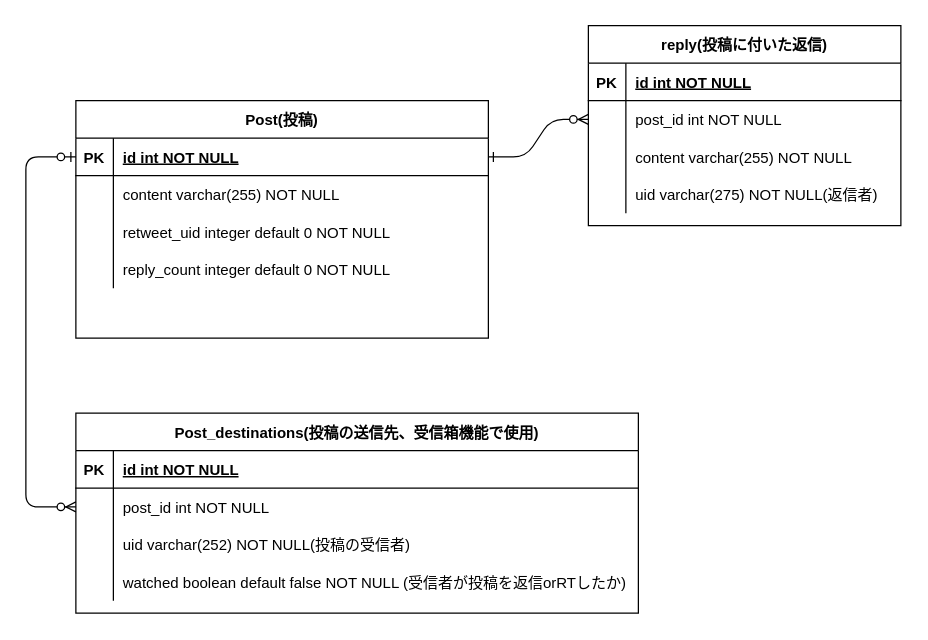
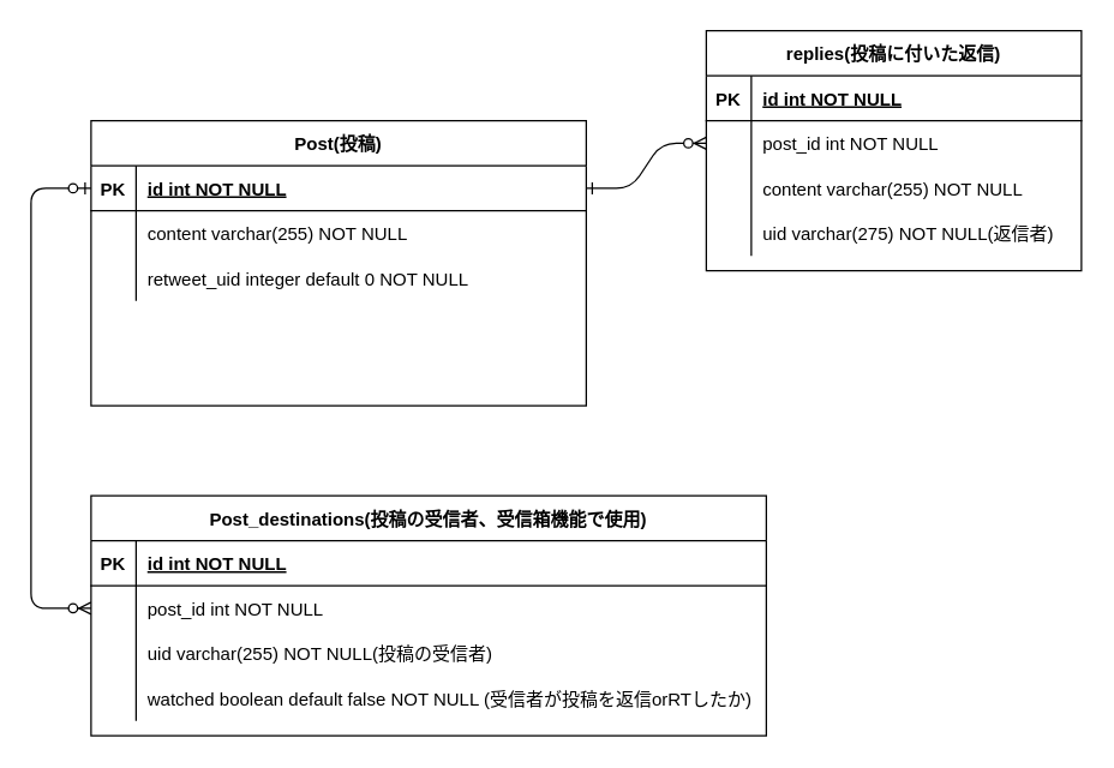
  <mxCell id="0" />
  <mxCell id="1" parent="0" />
  <mxCell id="2" value="" style="edgeStyle=entityRelationEdgeStyle;endArrow=ERzeroToMany;startArrow=ERone;endFill=1;startFill=0;" parent="1" source="16" target="7" edge="1"><mxGeometry width="100" height="100" relative="1" as="geometry"><mxPoint x="300" y="630" as="sourcePoint" /><mxPoint x="400" y="530" as="targetPoint" /></mxGeometry></mxCell>
- <mxCell id="3" value="reply(投稿に付いた返信)" style="shape=table;startSize=30;container=1;collapsible=1;childLayout=tableLayout;fixedRows=1;rowLines=0;fontStyle=1;align=center;resizeLast=1;" parent="1" vertex="1"><mxGeometry x="470" y="20" width="250" height="160" as="geometry" /></mxCell>
+ <mxCell id="3" value="replies(投稿に付いた返信)" style="shape=table;startSize=30;container=1;collapsible=1;childLayout=tableLayout;fixedRows=1;rowLines=0;fontStyle=1;align=center;resizeLast=1;" parent="1" vertex="1"><mxGeometry x="470" y="20" width="250" height="160" as="geometry" /></mxCell>
  <mxCell id="4" value="" style="shape=partialRectangle;collapsible=0;dropTarget=0;pointerEvents=0;fillColor=none;points=[[0,0.5],[1,0.5]];portConstraint=eastwest;top=0;left=0;right=0;bottom=1;" parent="3" vertex="1"><mxGeometry y="30" width="250" height="30" as="geometry" /></mxCell>
  <mxCell id="5" value="PK" style="shape=partialRectangle;overflow=hidden;connectable=0;fillColor=none;top=0;left=0;bottom=0;right=0;fontStyle=1;" parent="4" vertex="1"><mxGeometry width="30" height="30" as="geometry" /></mxCell>
  <mxCell id="6" value="id int NOT NULL" style="shape=partialRectangle;overflow=hidden;connectable=0;fillColor=none;top=0;left=0;bottom=0;right=0;align=left;spacingLeft=6;fontStyle=5;" parent="4" vertex="1"><mxGeometry x="30" width="220" height="30" as="geometry" /></mxCell>
  <mxCell id="7" value="" style="shape=partialRectangle;collapsible=0;dropTarget=0;pointerEvents=0;fillColor=none;points=[[0,0.5],[1,0.5]];portConstraint=eastwest;top=0;left=0;right=0;bottom=0;" parent="3" vertex="1"><mxGeometry y="60" width="250" height="30" as="geometry" /></mxCell>
  <mxCell id="8" value="post_id int NOT NULL" style="shape=partialRectangle;overflow=hidden;connectable=0;fillColor=none;top=0;left=0;bottom=0;right=0;align=left;spacingLeft=6;" parent="7" vertex="1"><mxGeometry x="30" width="220" height="30" as="geometry" /></mxCell>
  <mxCell id="9" value="" style="shape=partialRectangle;collapsible=0;dropTarget=0;pointerEvents=0;fillColor=none;points=[[0,0.5],[1,0.5]];portConstraint=eastwest;top=0;left=0;right=0;bottom=0;" parent="3" vertex="1"><mxGeometry y="90" width="250" height="30" as="geometry" /></mxCell>
  <mxCell id="10" value="" style="shape=partialRectangle;overflow=hidden;connectable=0;fillColor=none;top=0;left=0;bottom=0;right=0;" parent="9" vertex="1"><mxGeometry width="30" height="30" as="geometry" /></mxCell>
  <mxCell id="11" value="content varchar(255) NOT NULL" style="shape=partialRectangle;overflow=hidden;connectable=0;fillColor=none;top=0;left=0;bottom=0;right=0;align=left;spacingLeft=6;" parent="9" vertex="1"><mxGeometry x="30" width="220" height="30" as="geometry" /></mxCell>
  <mxCell id="12" style="shape=partialRectangle;collapsible=0;dropTarget=0;pointerEvents=0;fillColor=none;points=[[0,0.5],[1,0.5]];portConstraint=eastwest;top=0;left=0;right=0;bottom=0;" vertex="1" parent="3"><mxGeometry y="120" width="250" height="30" as="geometry" /></mxCell>
  <mxCell id="13" style="shape=partialRectangle;overflow=hidden;connectable=0;fillColor=none;top=0;left=0;bottom=0;right=0;" vertex="1" parent="12"><mxGeometry width="30" height="30" as="geometry" /></mxCell>
  <mxCell id="14" value="uid varchar(275) NOT NULL(返信者)" style="shape=partialRectangle;overflow=hidden;connectable=0;fillColor=none;top=0;left=0;bottom=0;right=0;align=left;spacingLeft=6;" vertex="1" parent="12"><mxGeometry x="30" width="220" height="30" as="geometry" /></mxCell>
  <mxCell id="15" value="Post(投稿)" style="shape=table;startSize=30;container=1;collapsible=1;childLayout=tableLayout;fixedRows=1;rowLines=0;fontStyle=1;align=center;resizeLast=1;" parent="1" vertex="1"><mxGeometry x="60" y="80" width="330" height="190" as="geometry" /></mxCell>
  <mxCell id="16" value="" style="shape=partialRectangle;collapsible=0;dropTarget=0;pointerEvents=0;fillColor=none;points=[[0,0.5],[1,0.5]];portConstraint=eastwest;top=0;left=0;right=0;bottom=1;" parent="15" vertex="1"><mxGeometry y="30" width="330" height="30" as="geometry" /></mxCell>
  <mxCell id="17" value="PK" style="shape=partialRectangle;overflow=hidden;connectable=0;fillColor=none;top=0;left=0;bottom=0;right=0;fontStyle=1;" parent="16" vertex="1"><mxGeometry width="30" height="30" as="geometry" /></mxCell>
  <mxCell id="18" value="id int NOT NULL" style="shape=partialRectangle;overflow=hidden;connectable=0;fillColor=none;top=0;left=0;bottom=0;right=0;align=left;spacingLeft=6;fontStyle=5;" parent="16" vertex="1"><mxGeometry x="30" width="300" height="30" as="geometry" /></mxCell>
  <mxCell id="19" value="" style="shape=partialRectangle;collapsible=0;dropTarget=0;pointerEvents=0;fillColor=none;points=[[0,0.5],[1,0.5]];portConstraint=eastwest;top=0;left=0;right=0;bottom=0;" parent="15" vertex="1"><mxGeometry y="60" width="330" height="30" as="geometry" /></mxCell>
  <mxCell id="20" value="" style="shape=partialRectangle;overflow=hidden;connectable=0;fillColor=none;top=0;left=0;bottom=0;right=0;" parent="19" vertex="1"><mxGeometry width="30" height="30" as="geometry" /></mxCell>
  <mxCell id="21" value="content varchar(255) NOT NULL" style="shape=partialRectangle;overflow=hidden;connectable=0;fillColor=none;top=0;left=0;bottom=0;right=0;align=left;spacingLeft=6;" parent="19" vertex="1"><mxGeometry x="30" width="300" height="30" as="geometry" /></mxCell>
  <mxCell id="22" style="shape=partialRectangle;collapsible=0;dropTarget=0;pointerEvents=0;fillColor=none;points=[[0,0.5],[1,0.5]];portConstraint=eastwest;top=0;left=0;right=0;bottom=0;" vertex="1" parent="15"><mxGeometry y="90" width="330" height="30" as="geometry" /></mxCell>
  <mxCell id="23" style="shape=partialRectangle;overflow=hidden;connectable=0;fillColor=none;top=0;left=0;bottom=0;right=0;" vertex="1" parent="22"><mxGeometry width="30" height="30" as="geometry" /></mxCell>
  <mxCell id="24" value="retweet_uid integer default 0 NOT NULL" style="shape=partialRectangle;overflow=hidden;connectable=0;fillColor=none;top=0;left=0;bottom=0;right=0;align=left;spacingLeft=6;" vertex="1" parent="22"><mxGeometry x="30" width="300" height="30" as="geometry" /></mxCell>
  <mxCell id="25" style="shape=partialRectangle;collapsible=0;dropTarget=0;pointerEvents=0;fillColor=none;points=[[0,0.5],[1,0.5]];portConstraint=eastwest;top=0;left=0;right=0;bottom=0;" vertex="1" parent="15"><mxGeometry y="120" width="330" height="30" as="geometry" /></mxCell>
  <mxCell id="26" style="shape=partialRectangle;overflow=hidden;connectable=0;fillColor=none;top=0;left=0;bottom=0;right=0;" vertex="1" parent="25"><mxGeometry width="30" height="30" as="geometry" /></mxCell>
- <mxCell id="27" value="reply_count integer default 0 NOT NULL" style="shape=partialRectangle;overflow=hidden;connectable=0;fillColor=none;top=0;left=0;bottom=0;right=0;align=left;spacingLeft=6;" vertex="1" parent="25"><mxGeometry x="30" width="300" height="30" as="geometry" /></mxCell>
  <mxCell id="28" style="shape=partialRectangle;collapsible=0;dropTarget=0;pointerEvents=0;fillColor=none;points=[[0,0.5],[1,0.5]];portConstraint=eastwest;top=0;left=0;right=0;bottom=0;" vertex="1" parent="15"><mxGeometry y="150" width="330" height="30" as="geometry" /></mxCell>
  <mxCell id="29" style="shape=partialRectangle;overflow=hidden;connectable=0;fillColor=none;top=0;left=0;bottom=0;right=0;" vertex="1" parent="28"><mxGeometry width="30" height="30" as="geometry" /></mxCell>
- <mxCell id="30" value="Post_destinations(投稿の送信先、受信箱機能で使用)" style="shape=table;startSize=30;container=1;collapsible=1;childLayout=tableLayout;fixedRows=1;rowLines=0;fontStyle=1;align=center;resizeLast=1;" vertex="1" parent="1"><mxGeometry x="60" y="330" width="450" height="160" as="geometry" /></mxCell>
+ <mxCell id="30" value="Post_destinations(投稿の受信者、受信箱機能で使用)" style="shape=table;startSize=30;container=1;collapsible=1;childLayout=tableLayout;fixedRows=1;rowLines=0;fontStyle=1;align=center;resizeLast=1;" vertex="1" parent="1"><mxGeometry x="60" y="330" width="450" height="160" as="geometry" /></mxCell>
  <mxCell id="31" value="" style="shape=partialRectangle;collapsible=0;dropTarget=0;pointerEvents=0;fillColor=none;top=0;left=0;bottom=1;right=0;points=[[0,0.5],[1,0.5]];portConstraint=eastwest;" vertex="1" parent="30"><mxGeometry y="30" width="450" height="30" as="geometry" /></mxCell>
  <mxCell id="32" value="PK" style="shape=partialRectangle;connectable=0;fillColor=none;top=0;left=0;bottom=0;right=0;fontStyle=1;overflow=hidden;" vertex="1" parent="31"><mxGeometry width="30" height="30" as="geometry" /></mxCell>
  <mxCell id="33" value="id int NOT NULL" style="shape=partialRectangle;connectable=0;fillColor=none;top=0;left=0;bottom=0;right=0;align=left;spacingLeft=6;fontStyle=5;overflow=hidden;" vertex="1" parent="31"><mxGeometry x="30" width="420" height="30" as="geometry" /></mxCell>
  <mxCell id="34" value="" style="shape=partialRectangle;collapsible=0;dropTarget=0;pointerEvents=0;fillColor=none;top=0;left=0;bottom=0;right=0;points=[[0,0.5],[1,0.5]];portConstraint=eastwest;" vertex="1" parent="30"><mxGeometry y="60" width="450" height="30" as="geometry" /></mxCell>
  <mxCell id="35" value="" style="shape=partialRectangle;connectable=0;fillColor=none;top=0;left=0;bottom=0;right=0;editable=1;overflow=hidden;" vertex="1" parent="34"><mxGeometry width="30" height="30" as="geometry" /></mxCell>
  <mxCell id="36" value="post_id int NOT NULL" style="shape=partialRectangle;connectable=0;fillColor=none;top=0;left=0;bottom=0;right=0;align=left;spacingLeft=6;overflow=hidden;" vertex="1" parent="34"><mxGeometry x="30" width="420" height="30" as="geometry" /></mxCell>
  <mxCell id="37" value="" style="shape=partialRectangle;collapsible=0;dropTarget=0;pointerEvents=0;fillColor=none;top=0;left=0;bottom=0;right=0;points=[[0,0.5],[1,0.5]];portConstraint=eastwest;" vertex="1" parent="30"><mxGeometry y="90" width="450" height="30" as="geometry" /></mxCell>
  <mxCell id="38" value="" style="shape=partialRectangle;connectable=0;fillColor=none;top=0;left=0;bottom=0;right=0;editable=1;overflow=hidden;" vertex="1" parent="37"><mxGeometry width="30" height="30" as="geometry" /></mxCell>
- <mxCell id="39" value="uid varchar(252) NOT NULL(投稿の受信者)" style="shape=partialRectangle;connectable=0;fillColor=none;top=0;left=0;bottom=0;right=0;align=left;spacingLeft=6;overflow=hidden;" vertex="1" parent="37"><mxGeometry x="30" width="420" height="30" as="geometry" /></mxCell>
+ <mxCell id="39" value="uid varchar(255) NOT NULL(投稿の受信者)" style="shape=partialRectangle;connectable=0;fillColor=none;top=0;left=0;bottom=0;right=0;align=left;spacingLeft=6;overflow=hidden;" vertex="1" parent="37"><mxGeometry x="30" width="420" height="30" as="geometry" /></mxCell>
  <mxCell id="40" style="shape=partialRectangle;collapsible=0;dropTarget=0;pointerEvents=0;fillColor=none;top=0;left=0;bottom=0;right=0;points=[[0,0.5],[1,0.5]];portConstraint=eastwest;" vertex="1" parent="30"><mxGeometry y="120" width="450" height="30" as="geometry" /></mxCell>
  <mxCell id="41" style="shape=partialRectangle;connectable=0;fillColor=none;top=0;left=0;bottom=0;right=0;editable=1;overflow=hidden;" vertex="1" parent="40"><mxGeometry width="30" height="30" as="geometry" /></mxCell>
  <mxCell id="42" value="watched boolean default false NOT NULL (受信者が投稿を返信orRTしたか)" style="shape=partialRectangle;connectable=0;fillColor=none;top=0;left=0;bottom=0;right=0;align=left;spacingLeft=6;overflow=hidden;" vertex="1" parent="40"><mxGeometry x="30" width="420" height="30" as="geometry" /></mxCell>
  <mxCell id="43" value="" style="fontSize=12;html=1;endArrow=ERzeroToMany;startArrow=ERzeroToOne;entryX=0;entryY=0.5;entryDx=0;entryDy=0;exitX=0;exitY=0.5;exitDx=0;exitDy=0;edgeStyle=orthogonalEdgeStyle;" edge="1" parent="1" source="16" target="34"><mxGeometry width="100" height="100" relative="1" as="geometry"><mxPoint x="-20" y="100" as="sourcePoint" /><mxPoint x="90" y="370" as="targetPoint" /><Array as="points"><mxPoint x="20" y="125" /><mxPoint x="20" y="405" /></Array></mxGeometry></mxCell>
